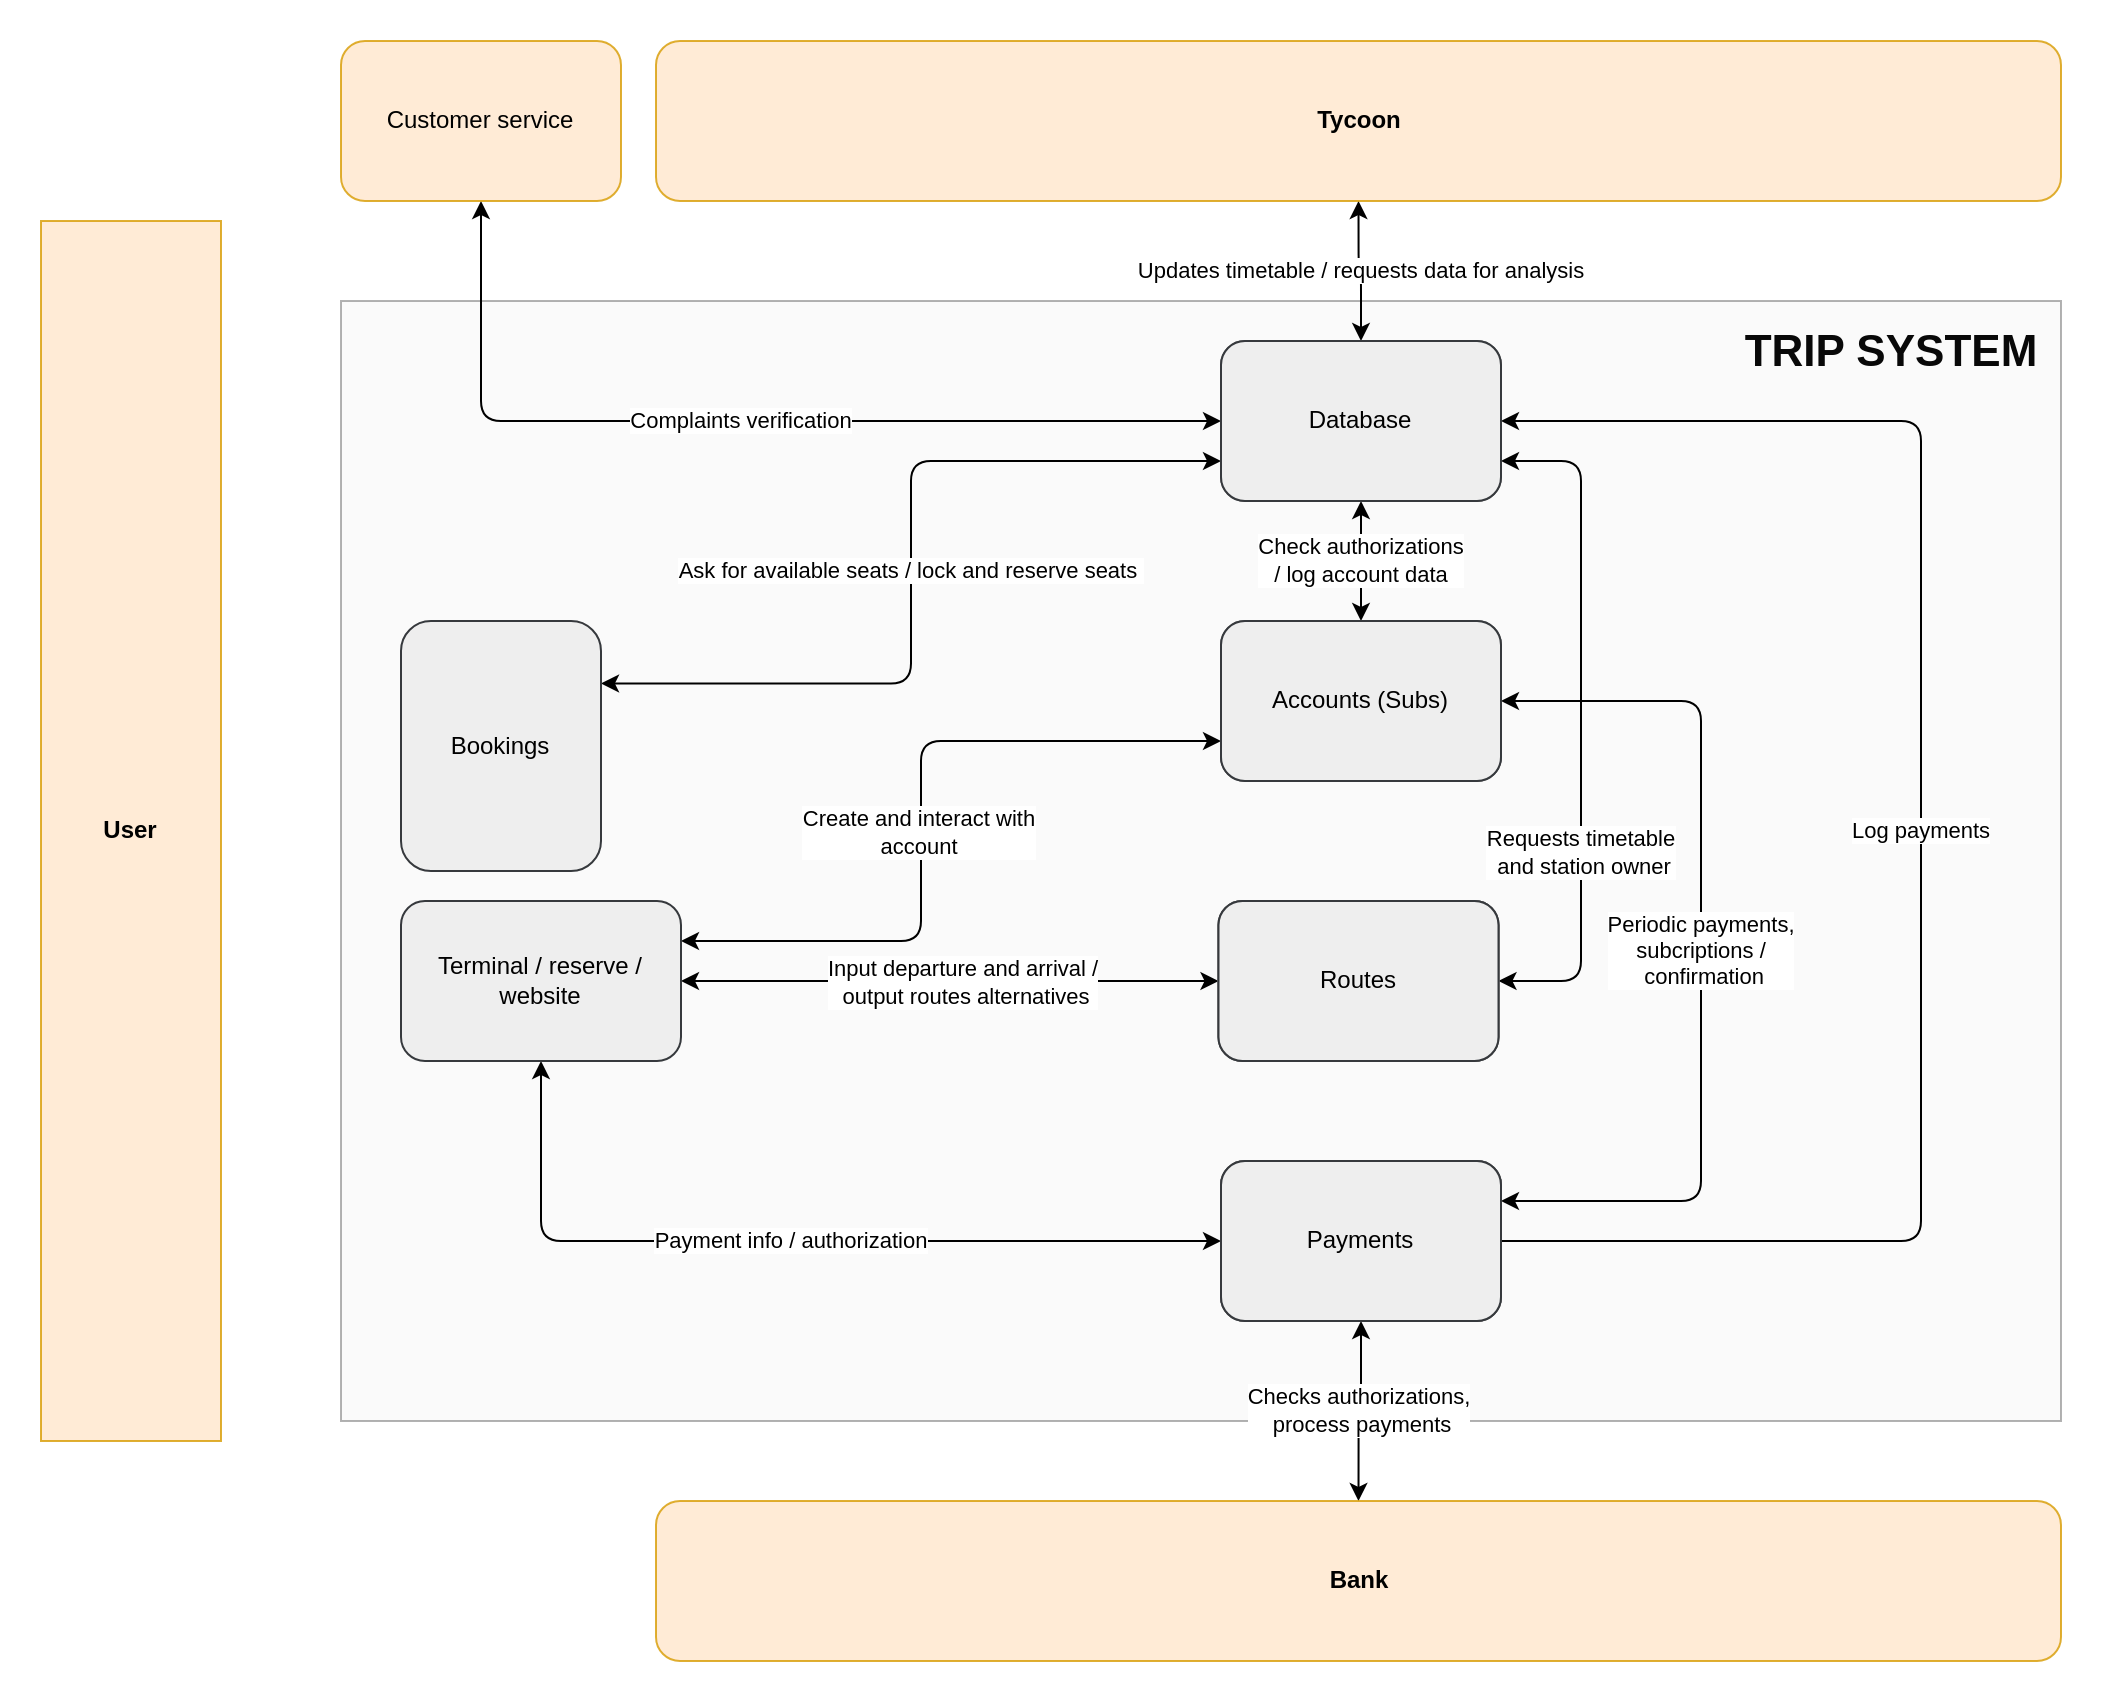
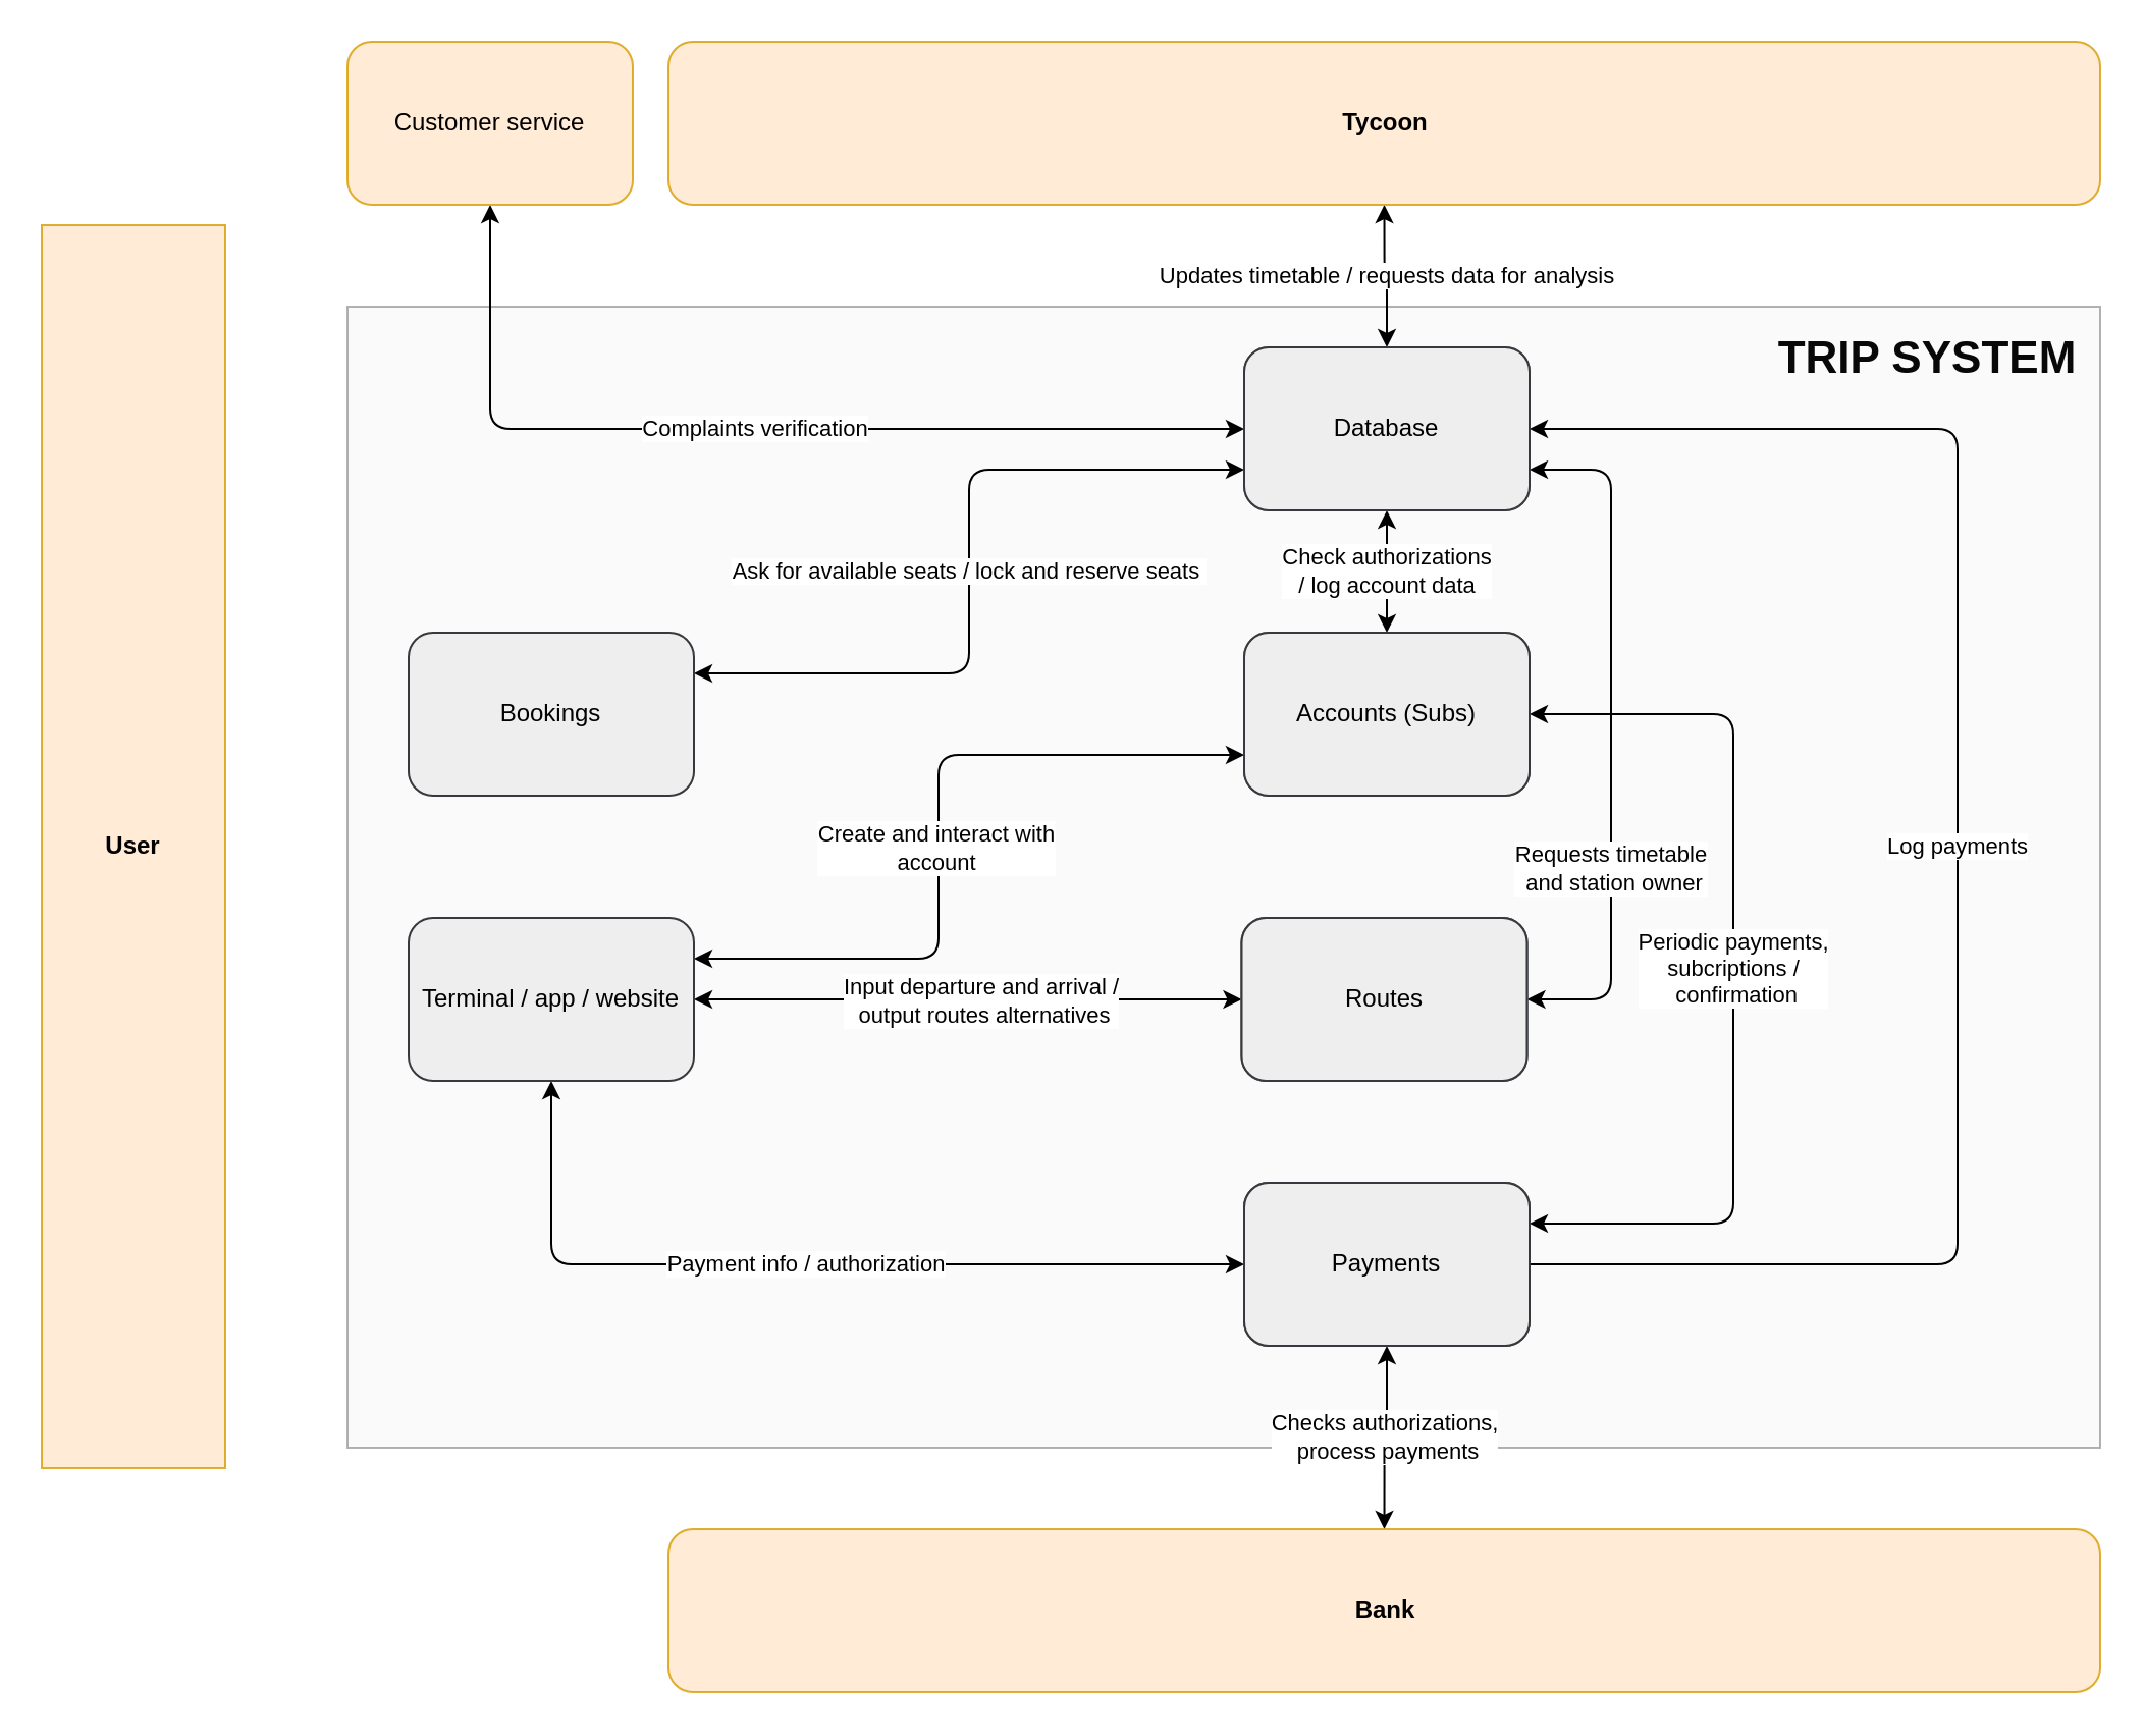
  <mxCell id="0" />
  <mxCell id="1" parent="0" />
  <mxCell id="2" value="" style="whiteSpace=wrap;html=1;shadow=0;glass=0;sketch=0;opacity=50;fillColor=#f5f5f5;strokeColor=#666666;fontColor=#333333;" parent="1" vertex="1"><mxGeometry x="170" y="150" width="860" height="560" as="geometry" /></mxCell>
  <mxCell id="3" value="&lt;b&gt;User&lt;/b&gt;" style="whiteSpace=wrap;html=1;fillColor=#ffe6cc;strokeColor=#d79b00;opacity=80;rounded=0;" parent="1" vertex="1"><mxGeometry x="20" y="110" width="90" height="610" as="geometry" /></mxCell>
  <mxCell id="4" value="Complaints verification" style="edgeStyle=orthogonalEdgeStyle;html=1;exitX=0;exitY=0.5;exitDx=0;exitDy=0;entryX=0.5;entryY=1;entryDx=0;entryDy=0;endArrow=classic;endFill=1;startArrow=classic;startFill=1;" parent="1" source="5" target="24" edge="1"><mxGeometry relative="1" as="geometry"><mxPoint as="offset" /></mxGeometry></mxCell>
  <mxCell id="5" value="Database" style="rounded=1;whiteSpace=wrap;html=1;fillColor=#f5f5f5;strokeColor=#666666;gradientColor=#b3b3b3;" parent="1" vertex="1"><mxGeometry x="610" y="170" width="140" height="80" as="geometry" /></mxCell>
  <mxCell id="6" value="Payment info / authorization" style="edgeStyle=orthogonalEdgeStyle;html=1;exitX=0.5;exitY=1;exitDx=0;exitDy=0;entryX=0;entryY=0.5;entryDx=0;entryDy=0;startArrow=classic;startFill=1;" parent="1" source="11" target="16" edge="1"><mxGeometry relative="1" as="geometry"><Array as="points"><mxPoint x="270" y="620" /></Array></mxGeometry></mxCell>
  <mxCell id="7" style="edgeStyle=none;html=1;exitX=1;exitY=0.5;exitDx=0;exitDy=0;entryX=0;entryY=0.5;entryDx=0;entryDy=0;startArrow=classic;startFill=1;" parent="1" source="11" target="19" edge="1"><mxGeometry relative="1" as="geometry" /></mxCell>
  <mxCell id="8" value="Input departure and arrival /&lt;br&gt;&amp;nbsp;output routes alternatives" style="edgeLabel;html=1;align=center;verticalAlign=middle;resizable=0;points=[];overflow=visible;perimeter=rectanglePerimeter;container=0;imageAspect=1;" parent="7" vertex="1" connectable="0"><mxGeometry x="0.548" y="1" relative="1" as="geometry"><mxPoint x="-68" y="1" as="offset" /></mxGeometry></mxCell>
  <mxCell id="9" style="edgeStyle=orthogonalEdgeStyle;html=1;exitX=1;exitY=0.25;exitDx=0;exitDy=0;entryX=0;entryY=0.75;entryDx=0;entryDy=0;startArrow=classic;startFill=1;" parent="1" source="11" target="22" edge="1"><mxGeometry relative="1" as="geometry"><Array as="points"><mxPoint x="460" y="470" /><mxPoint x="460" y="370" /></Array></mxGeometry></mxCell>
  <mxCell id="10" value="Create and interact with &lt;br&gt;account&lt;br&gt;" style="edgeLabel;html=1;align=center;verticalAlign=middle;resizable=0;points=[];" parent="9" vertex="1" connectable="0"><mxGeometry x="0.059" y="2" relative="1" as="geometry"><mxPoint y="21" as="offset" /></mxGeometry></mxCell>
- <mxCell id="11" value="Terminal / reserve / website" style="rounded=1;whiteSpace=wrap;html=1;fillColor=#eeeeee;strokeColor=#36393d;" parent="1" vertex="1"><mxGeometry x="200" y="450" width="140" height="80" as="geometry" /></mxCell>
+ <mxCell id="11" value="Terminal / app / website" style="rounded=1;whiteSpace=wrap;html=1;fillColor=#eeeeee;strokeColor=#36393d;" parent="1" vertex="1"><mxGeometry x="200" y="450" width="140" height="80" as="geometry" /></mxCell>
  <mxCell id="12" value="Ask for available seats / lock and reserve seats&amp;nbsp;" style="edgeStyle=orthogonalEdgeStyle;html=1;exitX=1;exitY=0.25;exitDx=0;exitDy=0;entryX=0;entryY=0.75;entryDx=0;entryDy=0;startArrow=classic;startFill=1;" parent="1" source="13" target="5" edge="1"><mxGeometry relative="1" as="geometry"><mxPoint as="offset" /></mxGeometry></mxCell>
- <mxCell id="13" value="Bookings" style="rounded=1;whiteSpace=wrap;html=1;fillColor=#eeeeee;strokeColor=#36393d;" parent="1" vertex="1"><mxGeometry x="200" y="310" width="100" height="125" as="geometry" /></mxCell>
+ <mxCell id="13" value="Bookings" style="rounded=1;whiteSpace=wrap;html=1;fillColor=#eeeeee;strokeColor=#36393d;" parent="1" vertex="1"><mxGeometry x="200" y="310" width="140" height="80" as="geometry" /></mxCell>
  <mxCell id="14" value="Log payments" style="edgeStyle=orthogonalEdgeStyle;html=1;exitX=1;exitY=0.5;exitDx=0;exitDy=0;entryX=1;entryY=0.5;entryDx=0;entryDy=0;" parent="1" source="16" target="5" edge="1"><mxGeometry relative="1" as="geometry"><Array as="points"><mxPoint x="960" y="620" /><mxPoint x="960" y="210" /></Array><mxPoint as="offset" /></mxGeometry></mxCell>
  <mxCell id="15" value="Checks authorizations,&lt;br&gt;&amp;nbsp;process payments" style="edgeStyle=orthogonalEdgeStyle;html=1;exitX=0.5;exitY=1;exitDx=0;exitDy=0;entryX=0.5;entryY=0;entryDx=0;entryDy=0;startArrow=classic;startFill=1;" parent="1" source="16" target="23" edge="1"><mxGeometry relative="1" as="geometry" /></mxCell>
  <mxCell id="16" value="Payments" style="rounded=1;whiteSpace=wrap;html=1;fillColor=#f5f5f5;strokeColor=#666666;gradientColor=#b3b3b3;" parent="1" vertex="1"><mxGeometry x="610" y="580" width="140" height="80" as="geometry" /></mxCell>
  <mxCell id="17" style="edgeStyle=orthogonalEdgeStyle;html=1;exitX=1;exitY=0.5;exitDx=0;exitDy=0;entryX=1;entryY=0.75;entryDx=0;entryDy=0;startArrow=classic;startFill=1;" parent="1" source="19" target="5" edge="1"><mxGeometry relative="1" as="geometry"><Array as="points"><mxPoint x="790" y="490" /><mxPoint x="790" y="230" /></Array></mxGeometry></mxCell>
  <mxCell id="18" value="Requests timetable&lt;br&gt;&amp;nbsp;and station owner" style="edgeLabel;html=1;align=center;verticalAlign=middle;resizable=0;points=[];labelBackgroundColor=default;labelBorderColor=none;" parent="17" vertex="1" connectable="0"><mxGeometry x="-0.379" y="1" relative="1" as="geometry"><mxPoint as="offset" /></mxGeometry></mxCell>
  <mxCell id="19" value="Routes" style="rounded=1;whiteSpace=wrap;html=1;fillColor=#f5f5f5;strokeColor=#666666;gradientColor=#b3b3b3;" parent="1" vertex="1"><mxGeometry x="608.75" y="450" width="140" height="80" as="geometry" /></mxCell>
  <mxCell id="20" value="Periodic payments,&lt;br&gt;subcriptions /&lt;br&gt;&amp;nbsp;confirmation" style="edgeStyle=orthogonalEdgeStyle;html=1;exitX=1;exitY=0.5;exitDx=0;exitDy=0;entryX=1;entryY=0.25;entryDx=0;entryDy=0;startArrow=classic;startFill=1;" parent="1" source="22" target="16" edge="1"><mxGeometry relative="1" as="geometry"><mxPoint x="640" y="780" as="targetPoint" /><Array as="points"><mxPoint x="850" y="350" /><mxPoint x="850" y="600" /></Array></mxGeometry></mxCell>
  <mxCell id="21" value="Check authorizations &lt;br&gt;/ log account data" style="edgeStyle=orthogonalEdgeStyle;html=1;exitX=0.5;exitY=0;exitDx=0;exitDy=0;entryX=0.5;entryY=1;entryDx=0;entryDy=0;startArrow=classic;startFill=1;" parent="1" source="22" target="5" edge="1"><mxGeometry relative="1" as="geometry" /></mxCell>
  <mxCell id="22" value="Accounts (Subs)" style="rounded=1;whiteSpace=wrap;html=1;fillColor=#f5f5f5;strokeColor=#666666;gradientColor=#b3b3b3;" parent="1" vertex="1"><mxGeometry x="610" y="310" width="140" height="80" as="geometry" /></mxCell>
  <mxCell id="23" value="&lt;b&gt;Bank&lt;/b&gt;" style="rounded=1;whiteSpace=wrap;html=1;fillColor=#ffe6cc;strokeColor=#d79b00;opacity=80;" parent="1" vertex="1"><mxGeometry x="327.5" y="750" width="702.5" height="80" as="geometry" /></mxCell>
  <mxCell id="24" value="Customer service" style="rounded=1;whiteSpace=wrap;html=1;fillColor=#ffe6cc;strokeColor=#d79b00;opacity=80;" parent="1" vertex="1"><mxGeometry x="170" y="20" width="140" height="80" as="geometry" /></mxCell>
  <mxCell id="25" value="Updates timetable / requests data for analysis" style="edgeStyle=orthogonalEdgeStyle;html=1;exitX=0.5;exitY=1;exitDx=0;exitDy=0;entryX=0.5;entryY=0;entryDx=0;entryDy=0;startArrow=classic;startFill=1;" parent="1" source="26" target="5" edge="1"><mxGeometry relative="1" as="geometry" /></mxCell>
  <mxCell id="26" value="&lt;b&gt;Tycoon&lt;/b&gt;" style="rounded=1;whiteSpace=wrap;html=1;fillColor=#ffe6cc;strokeColor=#d79b00;opacity=80;" parent="1" vertex="1"><mxGeometry x="327.5" y="20" width="702.5" height="80" as="geometry" /></mxCell>
  <mxCell id="27" value="&lt;h1&gt;&lt;b&gt;&lt;font color=&quot;#080808&quot;&gt;TRIP SYSTEM&lt;/font&gt;&lt;/b&gt;&lt;/h1&gt;" style="edgeLabel;html=1;align=center;verticalAlign=middle;resizable=0;points=[];labelBackgroundColor=none;" parent="1" vertex="1" connectable="0"><mxGeometry x="960" y="160" as="geometry"><mxPoint x="-16" y="15" as="offset" /></mxGeometry></mxCell>
  <mxCell id="28" value="Payments" style="rounded=1;whiteSpace=wrap;html=1;fillColor=#f5f5f5;strokeColor=#666666;gradientColor=#b3b3b3;" parent="1" vertex="1"><mxGeometry x="610" y="580" width="140" height="80" as="geometry" /></mxCell>
  <mxCell id="29" value="Routes" style="rounded=1;whiteSpace=wrap;html=1;fillColor=#f5f5f5;strokeColor=#666666;gradientColor=#b3b3b3;" parent="1" vertex="1"><mxGeometry x="608.75" y="450" width="140" height="80" as="geometry" /></mxCell>
  <mxCell id="30" value="Payments" style="rounded=1;whiteSpace=wrap;html=1;fillColor=#eeeeee;strokeColor=#36393d;" parent="1" vertex="1"><mxGeometry x="610" y="580" width="140" height="80" as="geometry" /></mxCell>
  <mxCell id="31" value="Routes" style="rounded=1;whiteSpace=wrap;html=1;fillColor=#eeeeee;strokeColor=#36393d;" parent="1" vertex="1"><mxGeometry x="608.75" y="450" width="140" height="80" as="geometry" /></mxCell>
  <mxCell id="32" value="Database" style="rounded=1;whiteSpace=wrap;html=1;fillColor=#eeeeee;strokeColor=#36393d;" parent="1" vertex="1"><mxGeometry x="610" y="170" width="140" height="80" as="geometry" /></mxCell>
  <mxCell id="33" value="Accounts (Subs)" style="rounded=1;whiteSpace=wrap;html=1;fillColor=#eeeeee;strokeColor=#36393d;" parent="1" vertex="1"><mxGeometry x="610" y="310" width="140" height="80" as="geometry" /></mxCell>
